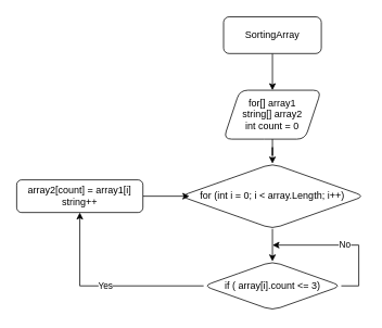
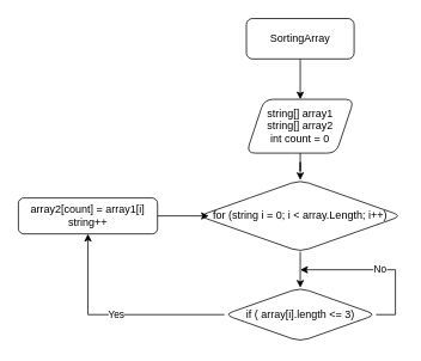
  <mxCell id="0" />
  <mxCell id="1" parent="0" />
  <mxCell id="2" value="" style="edgeStyle=orthogonalEdgeStyle;rounded=0;orthogonalLoop=1;jettySize=auto;html=1;" edge="1" parent="1" source="3" target="5"><mxGeometry relative="1" as="geometry" /></mxCell>
  <mxCell id="3" value="SortingArray" style="rounded=1;whiteSpace=wrap;html=1;" parent="1" vertex="1"><mxGeometry x="274" y="20" width="120" height="45" as="geometry" /></mxCell>
  <mxCell id="4" value="" style="edgeStyle=orthogonalEdgeStyle;rounded=0;orthogonalLoop=1;jettySize=auto;html=1;" edge="1" parent="1" source="5" target="7"><mxGeometry relative="1" as="geometry" /></mxCell>
- <mxCell id="5" value="for[] array1&lt;br&gt;string[] array2&lt;br&gt;int count = 0" style="shape=parallelogram;perimeter=parallelogramPerimeter;whiteSpace=wrap;html=1;fixedSize=1;rounded=1;" vertex="1" parent="1"><mxGeometry x="274" y="110" width="120" height="60" as="geometry" /></mxCell>
+ <mxCell id="5" value="string[] array1&lt;br&gt;string[] array2&lt;br&gt;int count = 0" style="shape=parallelogram;perimeter=parallelogramPerimeter;whiteSpace=wrap;html=1;fixedSize=1;rounded=1;" vertex="1" parent="1"><mxGeometry x="274" y="110" width="120" height="60" as="geometry" /></mxCell>
  <mxCell id="6" value="" style="edgeStyle=orthogonalEdgeStyle;rounded=0;orthogonalLoop=1;jettySize=auto;html=1;" edge="1" parent="1" source="7" target="10"><mxGeometry relative="1" as="geometry" /></mxCell>
- <mxCell id="7" value="for (int i = 0; i &amp;lt; array.Length; i++)" style="rhombus;whiteSpace=wrap;html=1;rounded=1;" vertex="1" parent="1"><mxGeometry x="221" y="200" width="226" height="80" as="geometry" /></mxCell>
+ <mxCell id="7" value="for (string i = 0; i &amp;lt; array.Length; i++)" style="rhombus;whiteSpace=wrap;html=1;rounded=1;" vertex="1" parent="1"><mxGeometry x="221" y="200" width="226" height="80" as="geometry" /></mxCell>
  <mxCell id="8" value="No" style="edgeStyle=orthogonalEdgeStyle;rounded=0;orthogonalLoop=1;jettySize=auto;html=1;" edge="1" parent="1" source="10"><mxGeometry relative="1" as="geometry"><mxPoint x="334" y="300" as="targetPoint" /><Array as="points"><mxPoint x="440" y="350" /><mxPoint x="440" y="300" /></Array></mxGeometry></mxCell>
  <mxCell id="9" value="Yes" style="edgeStyle=orthogonalEdgeStyle;rounded=0;orthogonalLoop=1;jettySize=auto;html=1;" edge="1" parent="1" source="10" target="12"><mxGeometry relative="1" as="geometry" /></mxCell>
- <mxCell id="10" value="if ( array[i].count &amp;lt;= 3)" style="rhombus;whiteSpace=wrap;html=1;rounded=1;" vertex="1" parent="1"><mxGeometry x="249.5" y="320" width="169" height="60" as="geometry" /></mxCell>
+ <mxCell id="10" value="if ( array[i].length &amp;lt;= 3)" style="rhombus;whiteSpace=wrap;html=1;rounded=1;" vertex="1" parent="1"><mxGeometry x="249.5" y="320" width="169" height="60" as="geometry" /></mxCell>
  <mxCell id="11" style="edgeStyle=orthogonalEdgeStyle;rounded=0;orthogonalLoop=1;jettySize=auto;html=1;entryX=0.049;entryY=0.5;entryDx=0;entryDy=0;entryPerimeter=0;" edge="1" parent="1" source="12" target="7"><mxGeometry relative="1" as="geometry" /></mxCell>
  <mxCell id="12" value="array2[count] = array1[i]&lt;br&gt;string++" style="whiteSpace=wrap;html=1;rounded=1;" vertex="1" parent="1"><mxGeometry x="20" y="220" width="155" height="40" as="geometry" /></mxCell>
